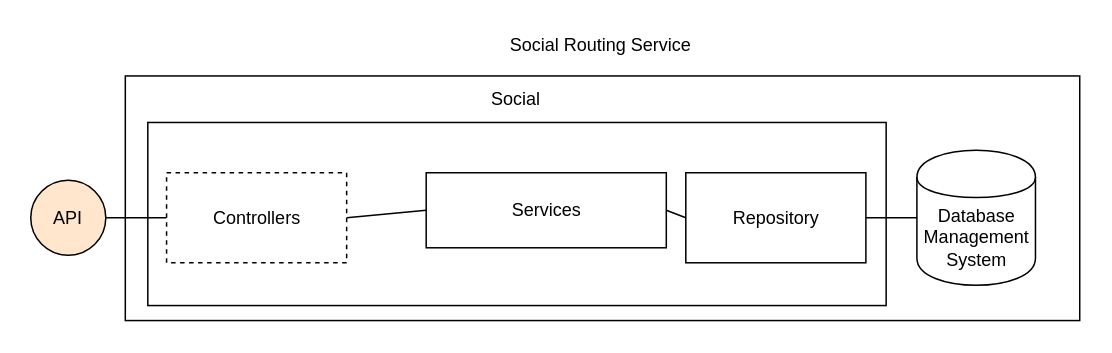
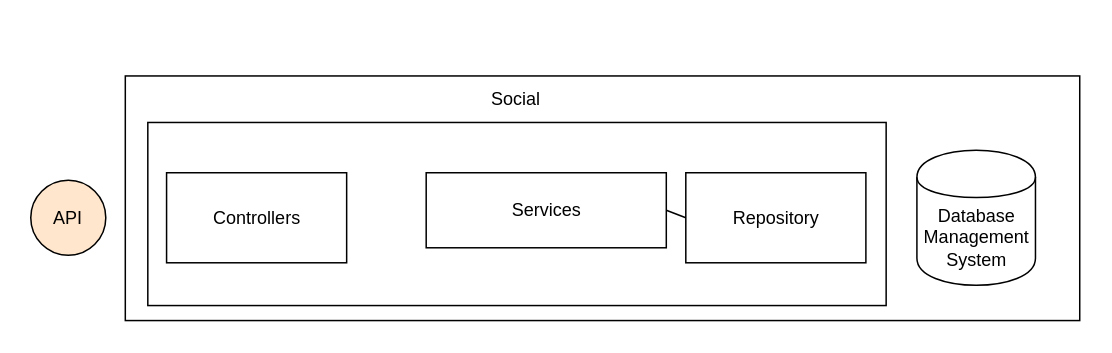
  <mxCell id="0" />
  <mxCell id="1" parent="0" />
  <mxCell id="2" value="" style="rounded=0;whiteSpace=wrap;html=1;" parent="1" vertex="1"><mxGeometry x="83" y="50" width="636" height="163" as="geometry" /></mxCell>
  <mxCell id="3" value="" style="rounded=0;whiteSpace=wrap;html=1;" parent="1" vertex="1"><mxGeometry x="98" y="81" width="492" height="122" as="geometry" /></mxCell>
  <mxCell id="4" value="API" style="ellipse;whiteSpace=wrap;html=1;aspect=fixed;fillColor=#ffe6cc;" parent="1" vertex="1"><mxGeometry x="20" y="119.5" width="50" height="50" as="geometry" /></mxCell>
- <mxCell id="5" value="Social Routing Service" style="text;html=1;strokeColor=none;fillColor=none;align=center;verticalAlign=middle;whiteSpace=wrap;rounded=0;" parent="1" vertex="1"><mxGeometry x="320" y="20" width="160" height="20" as="geometry" /></mxCell>
- <mxCell id="6" value="" style="endArrow=none;html=1;entryX=1;entryY=0.5;entryDx=0;entryDy=0;exitX=0;exitY=0.5;exitDx=0;exitDy=0;" parent="1" source="9" target="4" edge="1"><mxGeometry width="50" height="50" relative="1" as="geometry"><mxPoint x="17" y="440" as="sourcePoint" /><mxPoint x="67" y="390" as="targetPoint" /></mxGeometry></mxCell>
  <mxCell id="7" value="Database Management System" style="shape=cylinder;whiteSpace=wrap;html=1;boundedLbl=1;backgroundOutline=1;" parent="1" vertex="1"><mxGeometry x="610.5" y="99.5" width="79" height="90" as="geometry" /></mxCell>
- <mxCell id="8" value="" style="endArrow=none;html=1;entryX=1;entryY=0.5;entryDx=0;entryDy=0;exitX=0;exitY=0.5;exitDx=0;exitDy=0;" parent="1" source="7" target="11" edge="1"><mxGeometry width="50" height="50" relative="1" as="geometry"><mxPoint x="566.5" y="234.5" as="sourcePoint" /><mxPoint x="616.5" y="184.5" as="targetPoint" /></mxGeometry></mxCell>
- <mxCell id="9" value="Controllers" style="rounded=0;whiteSpace=wrap;html=1;dashed=1;" parent="1" vertex="1"><mxGeometry x="110.5" y="114.5" width="120" height="60" as="geometry" /></mxCell>
+ <mxCell id="9" value="Controllers" style="rounded=0;whiteSpace=wrap;html=1;" parent="1" vertex="1"><mxGeometry x="110.5" y="114.5" width="120" height="60" as="geometry" /></mxCell>
  <mxCell id="10" value="Services" style="rounded=0;whiteSpace=wrap;html=1;" parent="1" vertex="1"><mxGeometry x="283.5" y="114.5" width="160" height="50" as="geometry" /></mxCell>
  <mxCell id="11" value="Repository" style="rounded=0;whiteSpace=wrap;html=1;" parent="1" vertex="1"><mxGeometry x="456.5" y="114.5" width="120" height="60" as="geometry" /></mxCell>
- <mxCell id="12" value="" style="endArrow=none;html=1;entryX=0;entryY=0.5;entryDx=0;entryDy=0;exitX=1;exitY=0.5;exitDx=0;exitDy=0;" parent="1" source="9" target="10" edge="1"><mxGeometry width="50" height="50" relative="1" as="geometry"><mxPoint x="106.5" y="239.5" as="sourcePoint" /><mxPoint x="156.5" y="189.5" as="targetPoint" /></mxGeometry></mxCell>
  <mxCell id="13" value="" style="endArrow=none;html=1;entryX=0;entryY=0.5;entryDx=0;entryDy=0;exitX=1;exitY=0.5;exitDx=0;exitDy=0;" parent="1" source="10" target="11" edge="1"><mxGeometry width="50" height="50" relative="1" as="geometry"><mxPoint x="406.5" y="229.5" as="sourcePoint" /><mxPoint x="456.5" y="179.5" as="targetPoint" /></mxGeometry></mxCell>
  <mxCell id="14" value="Social" style="text;html=1;strokeColor=none;fillColor=none;align=center;verticalAlign=middle;whiteSpace=wrap;rounded=0;" parent="1" vertex="1"><mxGeometry x="319" y="56" width="49" height="20" as="geometry" /></mxCell>
